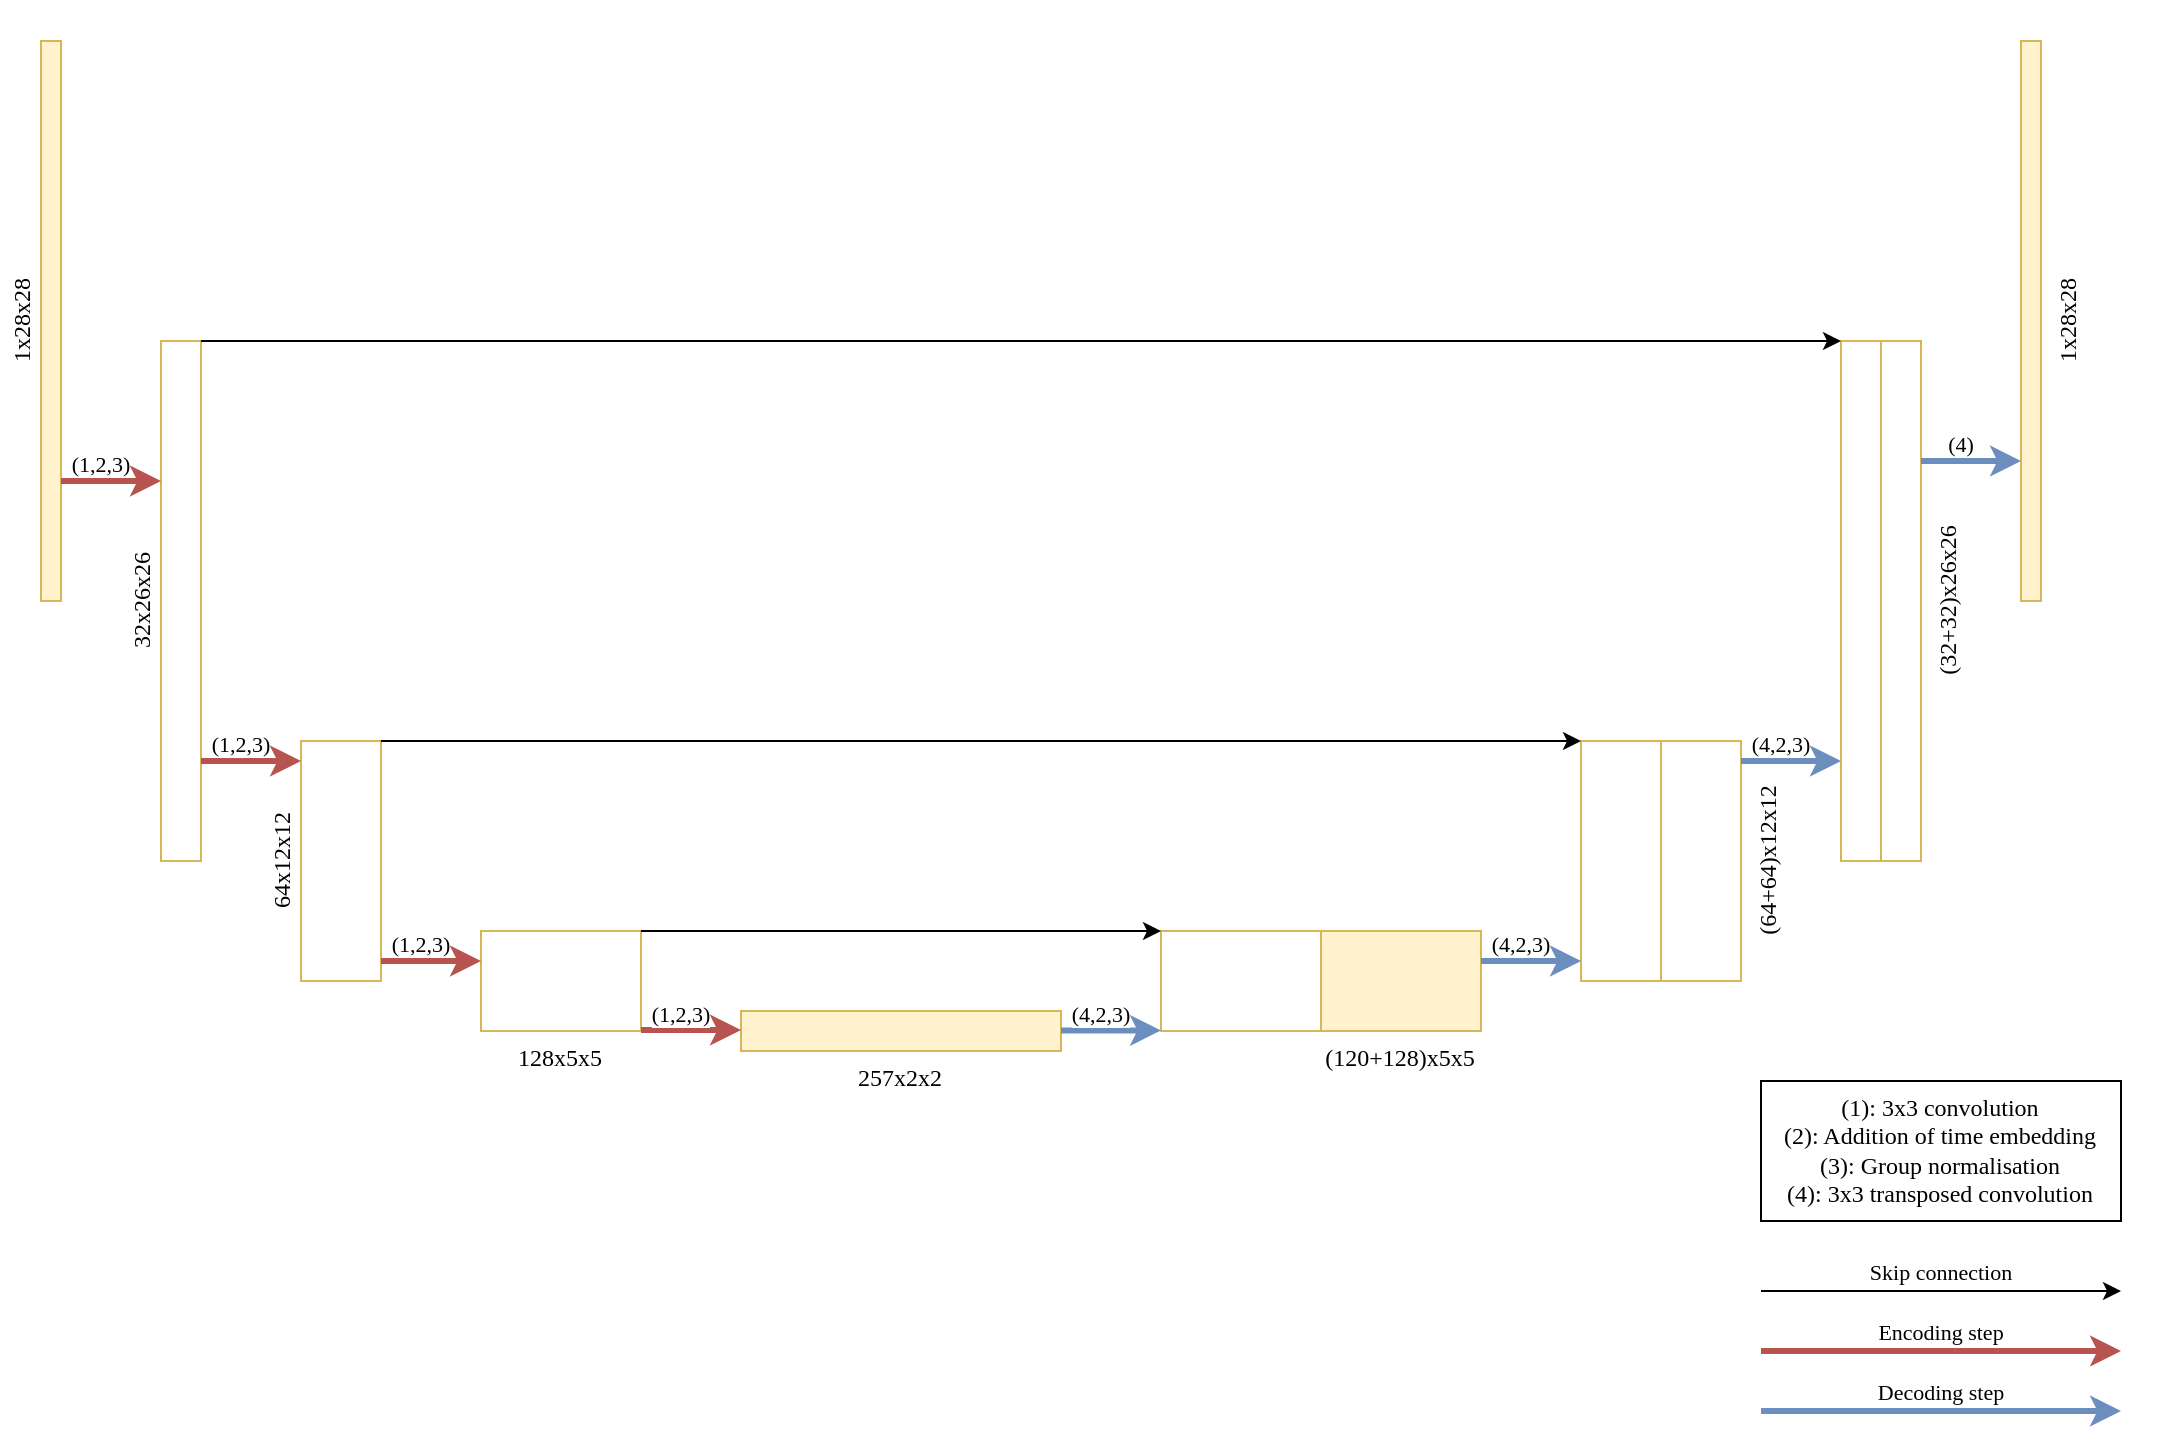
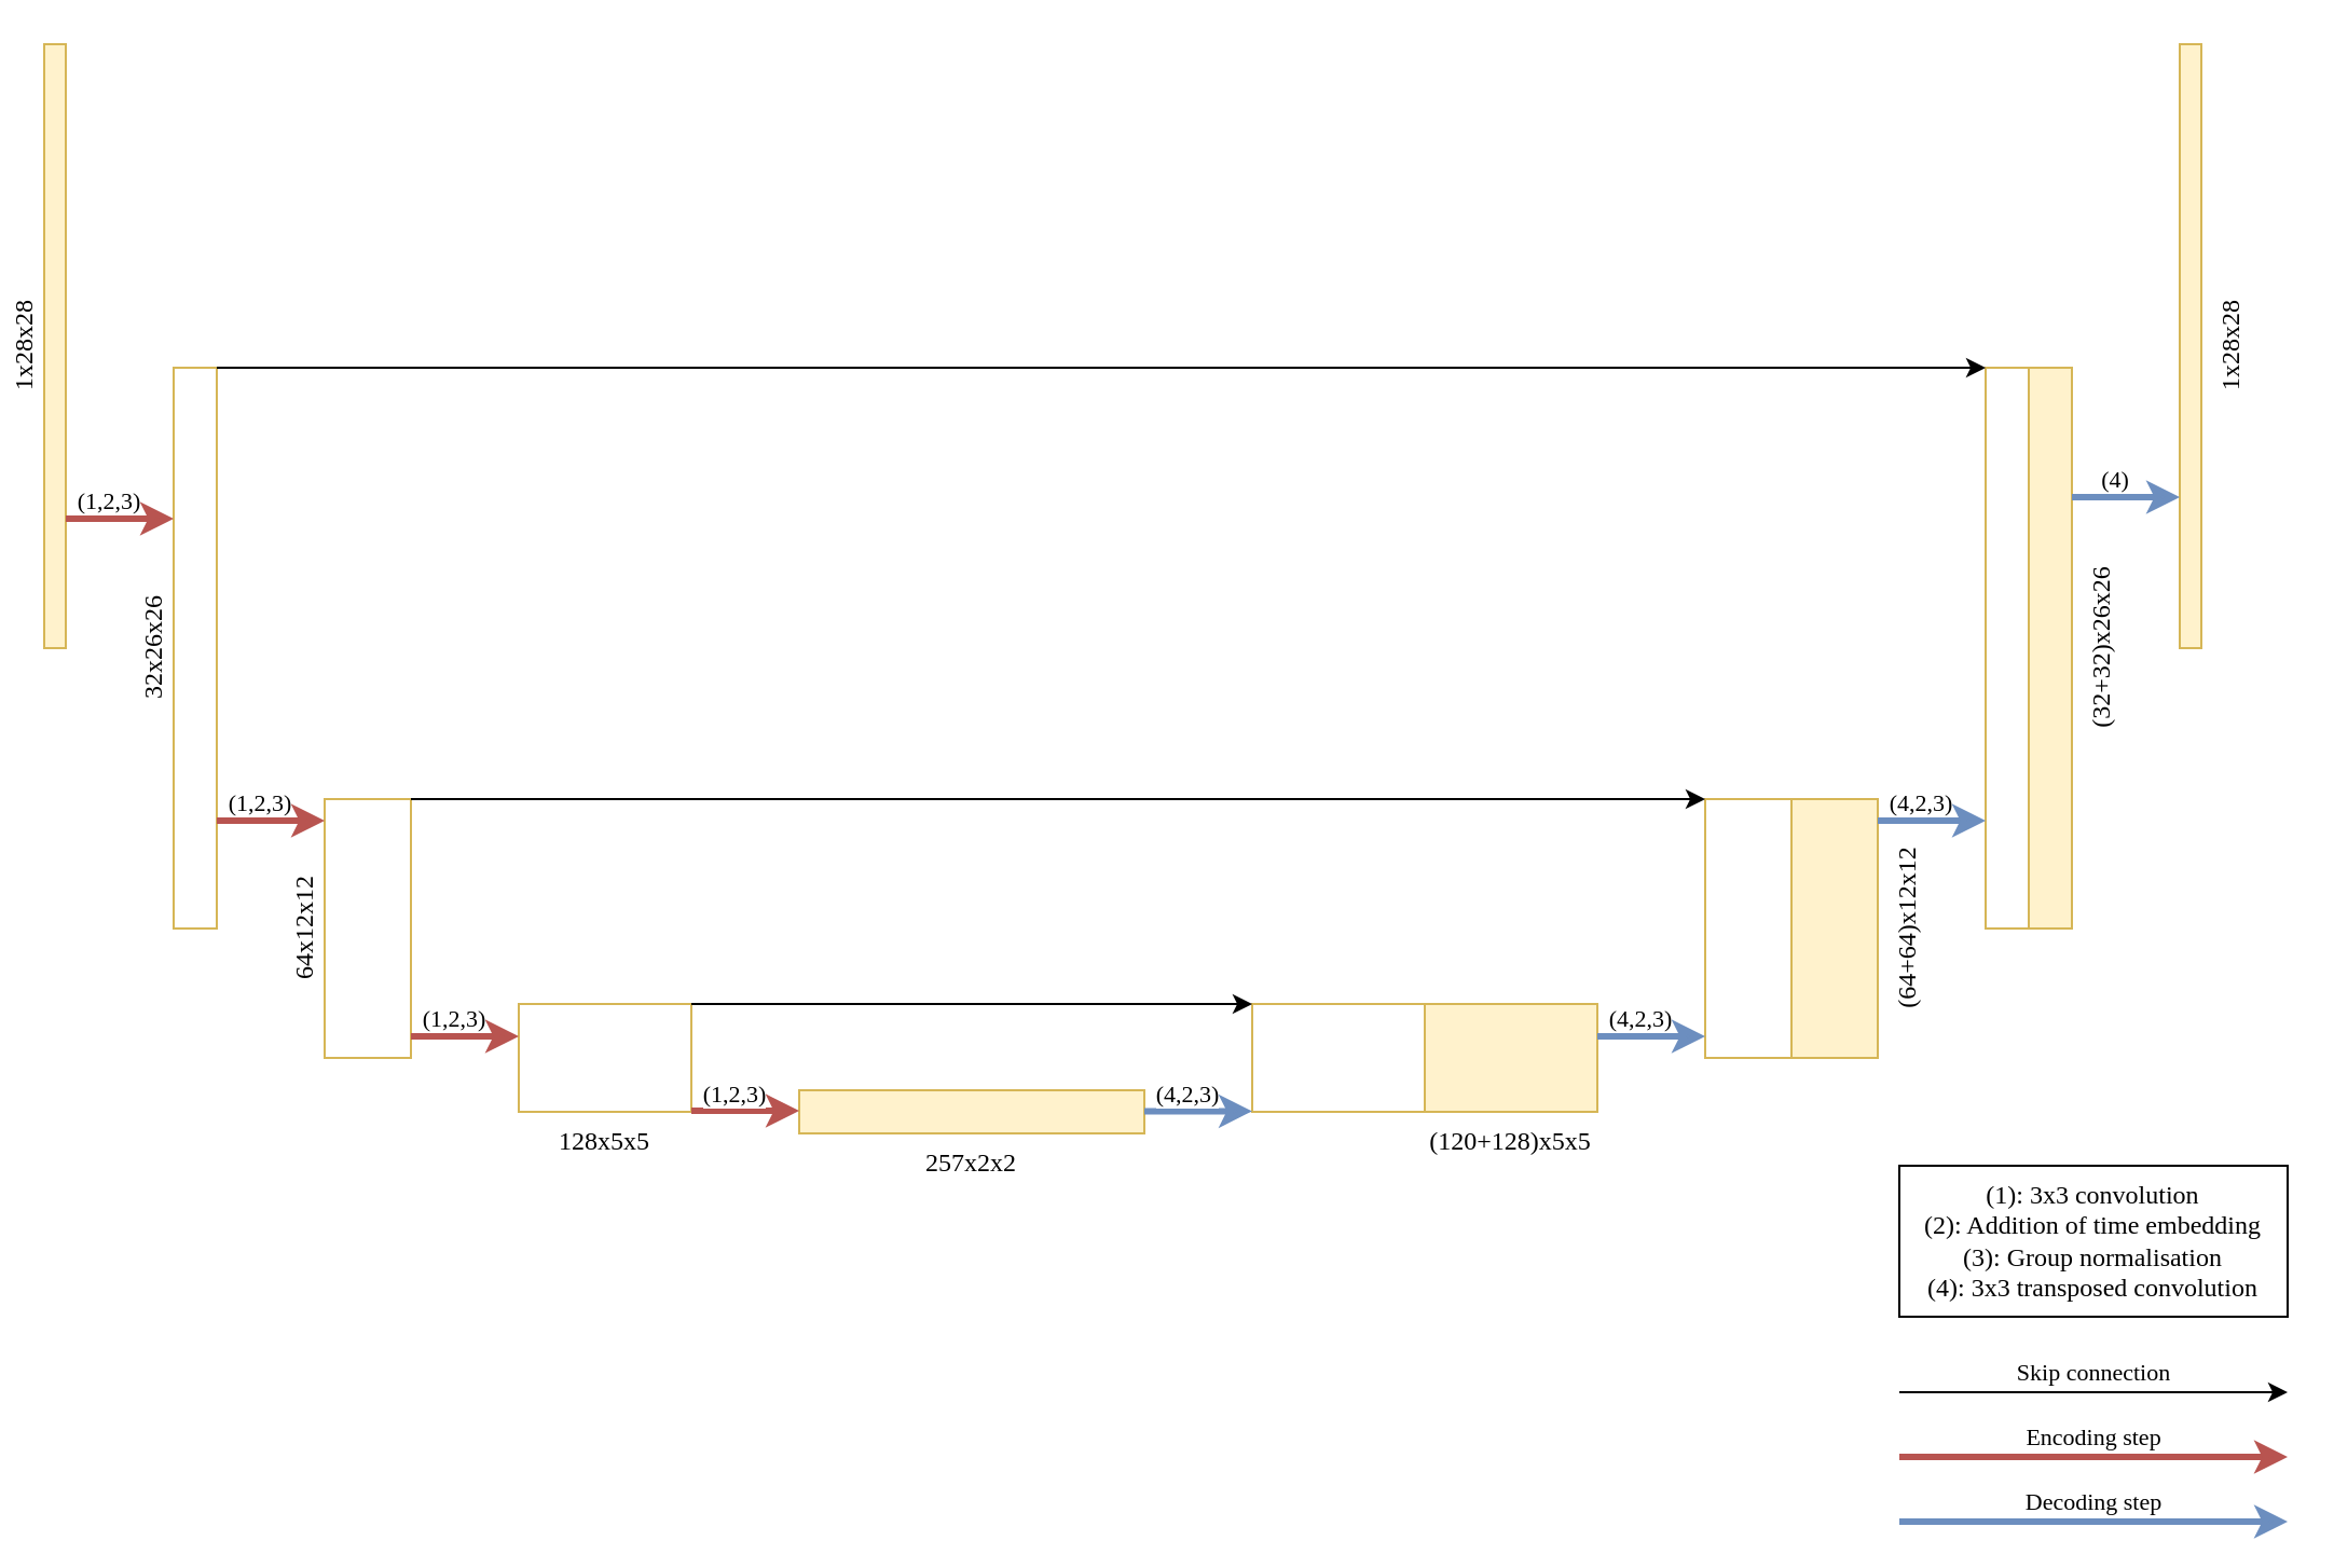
  <mxCell id="0" />
  <mxCell id="1" parent="0" />
  <mxCell id="2" value="&lt;font face=&quot;computer modern&quot;&gt;1x28x28&lt;/font&gt;" style="rounded=0;whiteSpace=wrap;html=1;labelPosition=left;verticalLabelPosition=middle;align=center;verticalAlign=bottom;horizontal=0;fillColor=#fff2cc;strokeColor=#d6b656;" parent="1" vertex="1"><mxGeometry x="20" y="20" width="10" height="280" as="geometry" /></mxCell>
  <mxCell id="3" value="&lt;font face=&quot;computer modern&quot;&gt;32x26x26&lt;/font&gt;" style="rounded=0;whiteSpace=wrap;html=1;labelPosition=left;verticalLabelPosition=middle;align=center;verticalAlign=bottom;horizontal=0;fillColor=#ffffff;strokeColor=#d6b656;" parent="1" vertex="1"><mxGeometry x="80" y="170" width="20" height="260" as="geometry" /></mxCell>
  <mxCell id="4" value="64x12x12" style="rounded=0;whiteSpace=wrap;html=1;fontFamily=computer modern;horizontal=0;verticalAlign=bottom;labelPosition=left;verticalLabelPosition=middle;align=center;fillColor=#ffffff;strokeColor=#d6b656;" parent="1" vertex="1"><mxGeometry x="150" y="370" width="40" height="120" as="geometry" /></mxCell>
  <mxCell id="5" value="128x5x5" style="rounded=0;whiteSpace=wrap;html=1;labelPosition=center;verticalLabelPosition=bottom;align=center;verticalAlign=top;horizontal=1;fontFamily=computer modern;fillColor=#ffffff;strokeColor=#d6b656;" parent="1" vertex="1"><mxGeometry x="240" y="465" width="80" height="50" as="geometry" /></mxCell>
  <mxCell id="6" value="257x2x2" style="rounded=0;whiteSpace=wrap;html=1;fontFamily=computer modern;horizontal=1;verticalAlign=top;labelPosition=center;verticalLabelPosition=bottom;align=center;fillColor=#fff2cc;strokeColor=#d6b656;" parent="1" vertex="1"><mxGeometry x="370" y="505" width="160" height="20" as="geometry" /></mxCell>
  <mxCell id="7" value="" style="rounded=0;whiteSpace=wrap;html=1;labelPosition=left;verticalLabelPosition=middle;align=center;verticalAlign=bottom;horizontal=0;strokeColor=#D6B656;" parent="1" vertex="1"><mxGeometry x="920" y="170" width="20" height="260" as="geometry" /></mxCell>
  <mxCell id="8" value="" style="rounded=0;whiteSpace=wrap;html=1;labelPosition=center;verticalLabelPosition=bottom;align=center;verticalAlign=top;horizontal=1;fontFamily=computer modern;strokeColor=#D6B656;" vertex="1" parent="1"><mxGeometry x="580" y="465" width="80" height="50" as="geometry" /></mxCell>
  <mxCell id="9" value="" style="rounded=0;whiteSpace=wrap;html=1;fontFamily=computer modern;horizontal=0;verticalAlign=bottom;labelPosition=left;verticalLabelPosition=middle;align=center;strokeColor=#D6B656;" vertex="1" parent="1"><mxGeometry x="790" y="370" width="40" height="120" as="geometry" /></mxCell>
  <mxCell id="10" value="&lt;font face=&quot;computer modern&quot;&gt;1x28x28&lt;/font&gt;" style="rounded=0;whiteSpace=wrap;html=1;labelPosition=right;verticalLabelPosition=middle;align=center;verticalAlign=top;horizontal=0;fillColor=#fff2cc;strokeColor=#d6b656;" vertex="1" parent="1"><mxGeometry x="1010" y="20" width="10" height="280" as="geometry" /></mxCell>
  <mxCell id="11" value="" style="endArrow=classic;html=1;fontFamily=computer modern;exitX=1;exitY=0;exitDx=0;exitDy=0;entryX=0;entryY=0;entryDx=0;entryDy=0;" edge="1" parent="1" source="3" target="7"><mxGeometry width="50" height="50" relative="1" as="geometry"><mxPoint x="50" y="30" as="sourcePoint" /><mxPoint x="810" y="30" as="targetPoint" /></mxGeometry></mxCell>
  <mxCell id="12" value="" style="endArrow=classic;html=1;fontFamily=computer modern;exitX=1;exitY=0;exitDx=0;exitDy=0;entryX=0;entryY=0;entryDx=0;entryDy=0;" edge="1" parent="1" source="4" target="9"><mxGeometry width="50" height="50" relative="1" as="geometry"><mxPoint x="120" y="180" as="sourcePoint" /><mxPoint x="760" y="180" as="targetPoint" /></mxGeometry></mxCell>
  <mxCell id="13" value="" style="endArrow=classic;html=1;fontFamily=computer modern;exitX=1;exitY=0;exitDx=0;exitDy=0;entryX=0;entryY=0;entryDx=0;entryDy=0;" edge="1" parent="1" source="5" target="8"><mxGeometry width="50" height="50" relative="1" as="geometry"><mxPoint x="210" y="380" as="sourcePoint" /><mxPoint x="690" y="380" as="targetPoint" /></mxGeometry></mxCell>
  <mxCell id="14" value="" style="endArrow=classic;html=1;fontFamily=computer modern;fillColor=#f8cecc;strokeColor=#b85450;strokeWidth=3;" edge="1" parent="1"><mxGeometry width="50" height="50" relative="1" as="geometry"><mxPoint x="30" y="240" as="sourcePoint" /><mxPoint x="80" y="240" as="targetPoint" /></mxGeometry></mxCell>
  <mxCell id="15" value="(1,2,3)" style="edgeLabel;html=1;align=center;verticalAlign=bottom;resizable=0;points=[];fontFamily=computer modern;labelPosition=center;verticalLabelPosition=top;" vertex="1" connectable="0" parent="14"><mxGeometry x="-0.25" relative="1" as="geometry"><mxPoint as="offset" /></mxGeometry></mxCell>
  <mxCell id="16" value="&lt;span&gt;(120+128)x5x5&lt;/span&gt;" style="rounded=0;whiteSpace=wrap;html=1;labelPosition=center;verticalLabelPosition=bottom;align=center;verticalAlign=top;horizontal=1;fontFamily=computer modern;fillColor=#fff2cc;strokeColor=#d6b656;" vertex="1" parent="1"><mxGeometry x="660" y="465" width="80" height="50" as="geometry" /></mxCell>
- <mxCell id="17" value="&lt;span&gt;(64+64)x12x12&lt;/span&gt;" style="rounded=0;whiteSpace=wrap;html=1;fontFamily=computer modern;horizontal=0;verticalAlign=top;labelPosition=right;verticalLabelPosition=middle;align=center;fillColor=#ffffff;strokeColor=#d6b656;" vertex="1" parent="1"><mxGeometry x="830" y="370" width="40" height="120" as="geometry" /></mxCell>
- <mxCell id="18" value="&lt;span style=&quot;font-family: &amp;quot;computer modern&amp;quot;&quot;&gt;(32+32)x26x26&lt;/span&gt;" style="rounded=0;whiteSpace=wrap;html=1;labelPosition=right;verticalLabelPosition=middle;align=center;verticalAlign=top;horizontal=0;fillColor=#ffffff;strokeColor=#d6b656;" vertex="1" parent="1"><mxGeometry x="940" y="170" width="20" height="260" as="geometry" /></mxCell>
+ <mxCell id="17" value="&lt;span&gt;(64+64)x12x12&lt;/span&gt;" style="rounded=0;whiteSpace=wrap;html=1;fontFamily=computer modern;horizontal=0;verticalAlign=top;labelPosition=right;verticalLabelPosition=middle;align=center;fillColor=#fff2cc;strokeColor=#d6b656;" vertex="1" parent="1"><mxGeometry x="830" y="370" width="40" height="120" as="geometry" /></mxCell>
+ <mxCell id="18" value="&lt;span style=&quot;font-family: &amp;quot;computer modern&amp;quot;&quot;&gt;(32+32)x26x26&lt;/span&gt;" style="rounded=0;whiteSpace=wrap;html=1;labelPosition=right;verticalLabelPosition=middle;align=center;verticalAlign=top;horizontal=0;fillColor=#fff2cc;strokeColor=#d6b656;" vertex="1" parent="1"><mxGeometry x="940" y="170" width="20" height="260" as="geometry" /></mxCell>
  <mxCell id="19" value="" style="endArrow=classic;html=1;fontFamily=computer modern;fillColor=#f8cecc;strokeColor=#b85450;strokeWidth=3;" edge="1" parent="1"><mxGeometry width="50" height="50" relative="1" as="geometry"><mxPoint x="100" y="380" as="sourcePoint" /><mxPoint x="150" y="380" as="targetPoint" /></mxGeometry></mxCell>
  <mxCell id="20" value="(1,2,3)" style="edgeLabel;html=1;align=center;verticalAlign=bottom;resizable=0;points=[];fontFamily=computer modern;labelPosition=center;verticalLabelPosition=top;" vertex="1" connectable="0" parent="19"><mxGeometry x="-0.25" relative="1" as="geometry"><mxPoint as="offset" /></mxGeometry></mxCell>
  <mxCell id="21" value="" style="endArrow=classic;html=1;fontFamily=computer modern;fillColor=#f8cecc;strokeColor=#b85450;strokeWidth=3;" edge="1" parent="1"><mxGeometry width="50" height="50" relative="1" as="geometry"><mxPoint x="190" y="480" as="sourcePoint" /><mxPoint x="240" y="480" as="targetPoint" /></mxGeometry></mxCell>
  <mxCell id="22" value="(1,2,3)" style="edgeLabel;html=1;align=center;verticalAlign=bottom;resizable=0;points=[];fontFamily=computer modern;labelPosition=center;verticalLabelPosition=top;" vertex="1" connectable="0" parent="21"><mxGeometry x="-0.25" relative="1" as="geometry"><mxPoint as="offset" /></mxGeometry></mxCell>
  <mxCell id="23" value="" style="endArrow=classic;html=1;fontFamily=computer modern;fillColor=#f8cecc;strokeColor=#b85450;strokeWidth=3;" edge="1" parent="1"><mxGeometry width="50" height="50" relative="1" as="geometry"><mxPoint x="320" y="514.52" as="sourcePoint" /><mxPoint x="370" y="514.52" as="targetPoint" /></mxGeometry></mxCell>
  <mxCell id="24" value="(1,2,3)" style="edgeLabel;html=1;align=center;verticalAlign=bottom;resizable=0;points=[];fontFamily=computer modern;labelPosition=center;verticalLabelPosition=top;" vertex="1" connectable="0" parent="23"><mxGeometry x="-0.25" relative="1" as="geometry"><mxPoint as="offset" /></mxGeometry></mxCell>
  <mxCell id="25" value="" style="endArrow=classic;html=1;fontFamily=computer modern;fillColor=#dae8fc;strokeColor=#6c8ebf;strokeWidth=3;" edge="1" parent="1"><mxGeometry width="50" height="50" relative="1" as="geometry"><mxPoint x="530" y="514.72" as="sourcePoint" /><mxPoint x="580" y="514.72" as="targetPoint" /></mxGeometry></mxCell>
  <mxCell id="26" value="(4,2,3)" style="edgeLabel;html=1;align=center;verticalAlign=bottom;resizable=0;points=[];fontFamily=computer modern;labelPosition=center;verticalLabelPosition=top;" vertex="1" connectable="0" parent="25"><mxGeometry x="-0.25" relative="1" as="geometry"><mxPoint as="offset" /></mxGeometry></mxCell>
  <mxCell id="27" value="" style="endArrow=classic;html=1;fontFamily=computer modern;fillColor=#dae8fc;strokeColor=#6c8ebf;strokeWidth=3;" edge="1" parent="1"><mxGeometry width="50" height="50" relative="1" as="geometry"><mxPoint x="740" y="480" as="sourcePoint" /><mxPoint x="790" y="480" as="targetPoint" /></mxGeometry></mxCell>
  <mxCell id="28" value="(4,2,3)" style="edgeLabel;html=1;align=center;verticalAlign=bottom;resizable=0;points=[];fontFamily=computer modern;labelPosition=center;verticalLabelPosition=top;" vertex="1" connectable="0" parent="27"><mxGeometry x="-0.25" relative="1" as="geometry"><mxPoint as="offset" /></mxGeometry></mxCell>
  <mxCell id="29" value="" style="endArrow=classic;html=1;fontFamily=computer modern;fillColor=#dae8fc;strokeColor=#6c8ebf;strokeWidth=3;" edge="1" parent="1"><mxGeometry width="50" height="50" relative="1" as="geometry"><mxPoint x="870" y="380" as="sourcePoint" /><mxPoint x="920" y="380" as="targetPoint" /></mxGeometry></mxCell>
  <mxCell id="30" value="(4,2,3)" style="edgeLabel;html=1;align=center;verticalAlign=bottom;resizable=0;points=[];fontFamily=computer modern;labelPosition=center;verticalLabelPosition=top;" vertex="1" connectable="0" parent="29"><mxGeometry x="-0.25" relative="1" as="geometry"><mxPoint as="offset" /></mxGeometry></mxCell>
  <mxCell id="31" value="" style="endArrow=classic;html=1;fontFamily=computer modern;fillColor=#dae8fc;strokeColor=#6c8ebf;strokeWidth=3;" edge="1" parent="1"><mxGeometry width="50" height="50" relative="1" as="geometry"><mxPoint x="960" y="230" as="sourcePoint" /><mxPoint x="1010" y="230" as="targetPoint" /></mxGeometry></mxCell>
  <mxCell id="32" value="(4)" style="edgeLabel;html=1;align=center;verticalAlign=bottom;resizable=0;points=[];fontFamily=computer modern;labelPosition=center;verticalLabelPosition=top;" vertex="1" connectable="0" parent="31"><mxGeometry x="-0.25" relative="1" as="geometry"><mxPoint as="offset" /></mxGeometry></mxCell>
  <mxCell id="33" value="&lt;span&gt;(1): 3x3 convolution&lt;/span&gt;&lt;br&gt;&lt;span&gt;(2): Addition of time embedding&lt;br&gt;(3): Group normalisation&lt;br&gt;(4): 3x3 transposed convolution&lt;br&gt;&lt;/span&gt;" style="rounded=0;whiteSpace=wrap;html=1;strokeColor=#000000;fillColor=#ffffff;fontFamily=computer modern;align=center;" vertex="1" parent="1"><mxGeometry x="880" y="540" width="180" height="70" as="geometry" /></mxCell>
  <mxCell id="34" value="Skip connection" style="endArrow=classic;html=1;fontFamily=computer modern;exitX=1;exitY=0;exitDx=0;exitDy=0;labelPosition=center;verticalLabelPosition=top;align=center;verticalAlign=bottom;" edge="1" parent="1"><mxGeometry width="50" height="50" relative="1" as="geometry"><mxPoint x="880" y="645" as="sourcePoint" /><mxPoint x="1060" y="645" as="targetPoint" /></mxGeometry></mxCell>
  <mxCell id="35" value="Encoding step" style="endArrow=classic;html=1;fontFamily=computer modern;fillColor=#f8cecc;strokeColor=#b85450;strokeWidth=3;labelPosition=center;verticalLabelPosition=top;align=center;verticalAlign=bottom;" edge="1" parent="1"><mxGeometry width="50" height="50" relative="1" as="geometry"><mxPoint x="880" y="675" as="sourcePoint" /><mxPoint x="1060" y="675" as="targetPoint" /></mxGeometry></mxCell>
  <mxCell id="36" value="Decoding step" style="endArrow=classic;html=1;fontFamily=computer modern;fillColor=#dae8fc;strokeColor=#6c8ebf;strokeWidth=3;labelPosition=center;verticalLabelPosition=top;align=center;verticalAlign=bottom;" edge="1" parent="1"><mxGeometry width="50" height="50" relative="1" as="geometry"><mxPoint x="880" y="705" as="sourcePoint" /><mxPoint x="1060" y="705" as="targetPoint" /></mxGeometry></mxCell>
